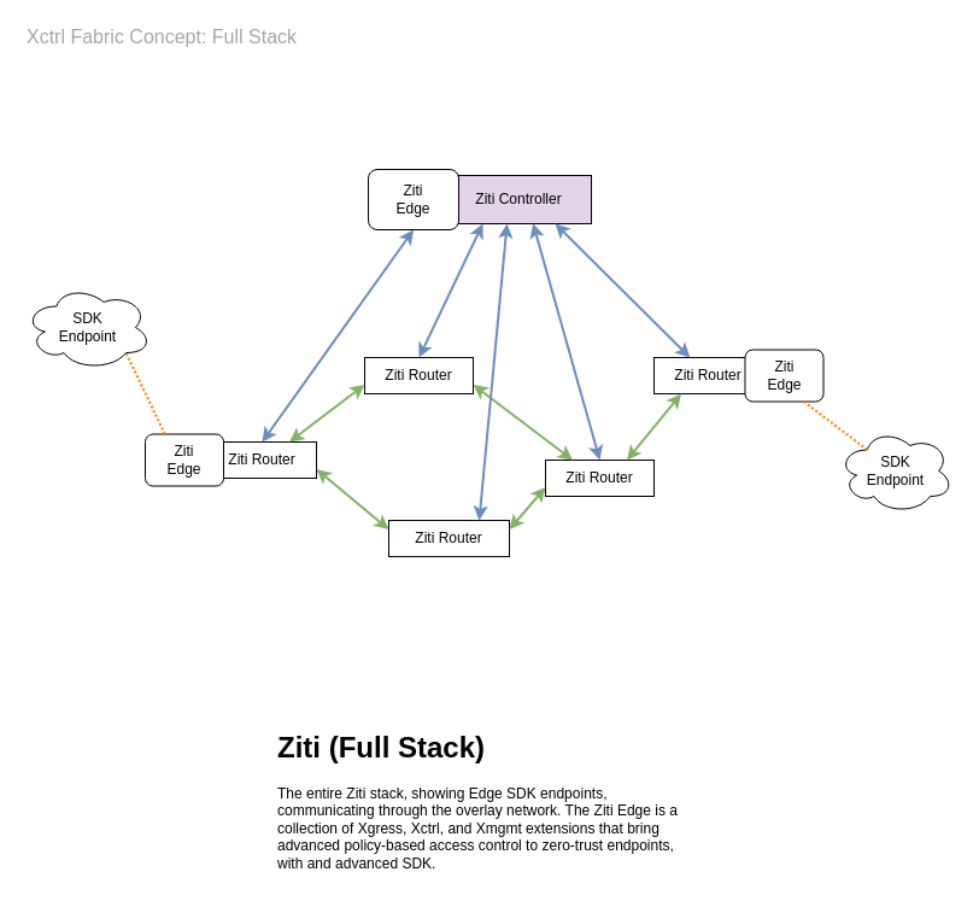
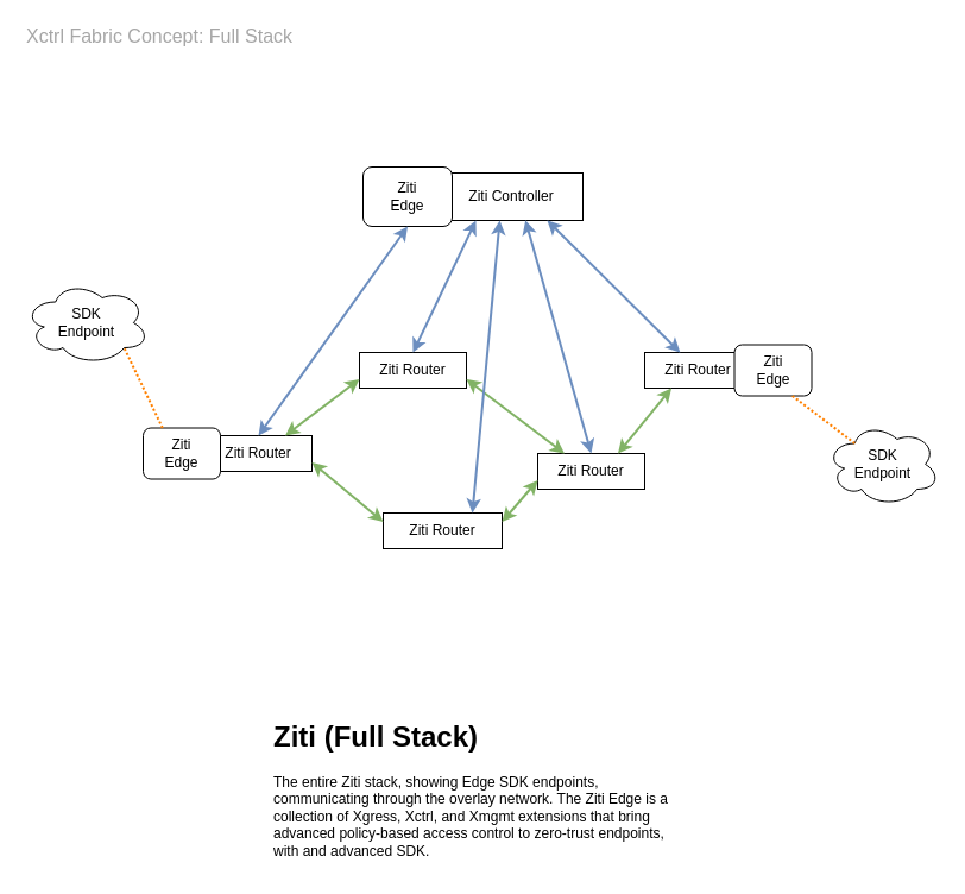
  <mxCell id="0" />
  <mxCell id="1" parent="0" />
  <mxCell id="2" value="&lt;span style=&quot;font-size: 16px&quot;&gt;Xctrl Fabric Concept: Full Stack&lt;br&gt;&lt;/span&gt;" style="text;html=1;strokeColor=none;fillColor=none;align=left;verticalAlign=middle;whiteSpace=wrap;rounded=0;fontColor=#A6A6A6;" vertex="1" parent="1"><mxGeometry x="20" y="20" width="770" height="20" as="geometry" /></mxCell>
  <mxCell id="3" value="Ziti Router" style="rounded=0;whiteSpace=wrap;html=1;" vertex="1" parent="1"><mxGeometry x="172" y="366" width="90" height="30" as="geometry" /></mxCell>
  <mxCell id="4" value="&lt;font color=&quot;#000000&quot;&gt;SDK&lt;br&gt;Endpoint&lt;br&gt;&lt;/font&gt;" style="ellipse;shape=cloud;whiteSpace=wrap;html=1;fontColor=#82B366;" vertex="1" parent="1"><mxGeometry x="20" y="236" width="105" height="70" as="geometry" /></mxCell>
  <mxCell id="5" value="Ziti Router" style="rounded=0;whiteSpace=wrap;html=1;" vertex="1" parent="1"><mxGeometry x="542" y="296" width="90" height="30" as="geometry" /></mxCell>
  <mxCell id="6" value="Ziti Router" style="rounded=0;whiteSpace=wrap;html=1;" vertex="1" parent="1"><mxGeometry x="322" y="431" width="100" height="30" as="geometry" /></mxCell>
  <mxCell id="7" value="Ziti Router" style="rounded=0;whiteSpace=wrap;html=1;" vertex="1" parent="1"><mxGeometry x="452" y="381" width="90" height="30" as="geometry" /></mxCell>
  <mxCell id="8" value="Ziti Router" style="rounded=0;whiteSpace=wrap;html=1;" vertex="1" parent="1"><mxGeometry x="302" y="296" width="90" height="30" as="geometry" /></mxCell>
  <mxCell id="9" value="" style="endArrow=classic;startArrow=classic;html=1;exitX=0;exitY=0.25;exitDx=0;exitDy=0;entryX=1;entryY=0.75;entryDx=0;entryDy=0;fillColor=#d5e8d4;strokeColor=#82B366;strokeWidth=2;" edge="1" parent="1" source="6" target="3"><mxGeometry width="50" height="50" relative="1" as="geometry"><mxPoint x="252" y="396" as="sourcePoint" /><mxPoint x="332" y="326" as="targetPoint" /></mxGeometry></mxCell>
  <mxCell id="10" value="" style="endArrow=classic;startArrow=classic;html=1;exitX=0.25;exitY=0;exitDx=0;exitDy=0;fillColor=#d5e8d4;strokeColor=#82b366;strokeWidth=2;entryX=1;entryY=0.75;entryDx=0;entryDy=0;" edge="1" parent="1" source="7" target="8"><mxGeometry width="50" height="50" relative="1" as="geometry"><mxPoint x="262" y="406" as="sourcePoint" /><mxPoint x="412" y="326" as="targetPoint" /></mxGeometry></mxCell>
  <mxCell id="11" value="" style="endArrow=classic;startArrow=classic;html=1;exitX=1;exitY=0.25;exitDx=0;exitDy=0;entryX=0;entryY=0.75;entryDx=0;entryDy=0;fillColor=#d5e8d4;strokeColor=#82B366;strokeWidth=2;" edge="1" parent="1" source="6" target="7"><mxGeometry width="50" height="50" relative="1" as="geometry"><mxPoint x="272" y="416" as="sourcePoint" /><mxPoint x="352" y="346" as="targetPoint" /></mxGeometry></mxCell>
  <mxCell id="12" value="" style="endArrow=classic;startArrow=classic;html=1;exitX=0.75;exitY=0;exitDx=0;exitDy=0;fillColor=#d5e8d4;strokeColor=#82b366;strokeWidth=2;entryX=0.25;entryY=1;entryDx=0;entryDy=0;" edge="1" parent="1" source="7" target="5"><mxGeometry width="50" height="50" relative="1" as="geometry"><mxPoint x="532" y="436" as="sourcePoint" /><mxPoint x="422" y="336" as="targetPoint" /></mxGeometry></mxCell>
  <mxCell id="13" value="" style="endArrow=classic;startArrow=classic;html=1;exitX=0;exitY=0.75;exitDx=0;exitDy=0;entryX=0.75;entryY=0;entryDx=0;entryDy=0;fillColor=#d5e8d4;strokeColor=#82b366;strokeWidth=2;" edge="1" parent="1" source="8" target="3"><mxGeometry width="50" height="50" relative="1" as="geometry"><mxPoint x="382" y="516" as="sourcePoint" /><mxPoint x="362" y="336" as="targetPoint" /></mxGeometry></mxCell>
  <mxCell id="14" value="&lt;font color=&quot;#000000&quot;&gt;SDK&lt;br&gt;Endpoint&lt;/font&gt;&lt;br&gt;" style="ellipse;shape=cloud;whiteSpace=wrap;html=1;fontColor=#82B366;" vertex="1" parent="1"><mxGeometry x="695" y="355" width="95" height="70" as="geometry" /></mxCell>
- <mxCell id="15" value="Ziti Controller" style="rounded=0;whiteSpace=wrap;html=1;fillColor=#e1d5e7;" vertex="1" parent="1"><mxGeometry x="370" y="145" width="120" height="40" as="geometry" /></mxCell>
+ <mxCell id="15" value="Ziti Controller" style="rounded=0;whiteSpace=wrap;html=1;" vertex="1" parent="1"><mxGeometry x="370" y="145" width="120" height="40" as="geometry" /></mxCell>
  <mxCell id="16" value="Ziti&lt;br&gt;Edge&lt;br&gt;" style="rounded=1;whiteSpace=wrap;html=1;" vertex="1" parent="1"><mxGeometry x="305" y="140" width="75" height="50" as="geometry" /></mxCell>
  <mxCell id="17" value="Ziti&lt;br&gt;Edge&lt;br&gt;" style="rounded=1;whiteSpace=wrap;html=1;" vertex="1" parent="1"><mxGeometry x="120" y="359.5" width="65" height="43" as="geometry" /></mxCell>
  <mxCell id="18" value="" style="endArrow=none;dashed=1;html=1;strokeColor=#FF8000;strokeWidth=2;fontColor=#82B366;exitX=0.25;exitY=0;exitDx=0;exitDy=0;entryX=0.8;entryY=0.8;entryDx=0;entryDy=0;dashPattern=1 1;entryPerimeter=0;" edge="1" parent="1" source="17" target="4"><mxGeometry width="50" height="50" relative="1" as="geometry"><mxPoint x="709" y="344.5" as="sourcePoint" /><mxPoint x="642" y="328.5" as="targetPoint" /></mxGeometry></mxCell>
  <mxCell id="19" value="Ziti&lt;br&gt;Edge&lt;br&gt;" style="rounded=1;whiteSpace=wrap;html=1;" vertex="1" parent="1"><mxGeometry x="617.5" y="289.5" width="65" height="43" as="geometry" /></mxCell>
  <mxCell id="20" value="" style="endArrow=none;dashed=1;html=1;strokeColor=#FF8000;strokeWidth=2;fontColor=#82B366;exitX=0.25;exitY=0.25;exitDx=0;exitDy=0;entryX=0.75;entryY=1;entryDx=0;entryDy=0;dashPattern=1 1;exitPerimeter=0;" edge="1" parent="1" source="14" target="19"><mxGeometry width="50" height="50" relative="1" as="geometry"><mxPoint x="146" y="369.5" as="sourcePoint" /><mxPoint x="114" y="302.5" as="targetPoint" /></mxGeometry></mxCell>
  <mxCell id="21" value="" style="endArrow=classic;startArrow=classic;html=1;exitX=0.5;exitY=1;exitDx=0;exitDy=0;entryX=0.5;entryY=0;entryDx=0;entryDy=0;fillColor=#dae8fc;strokeColor=#6c8ebf;strokeWidth=2;" edge="1" parent="1" source="16" target="3"><mxGeometry width="50" height="50" relative="1" as="geometry"><mxPoint x="529.588" y="-181.912" as="sourcePoint" /><mxPoint x="429.588" y="-301.912" as="targetPoint" /></mxGeometry></mxCell>
  <mxCell id="22" value="" style="endArrow=classic;startArrow=classic;html=1;exitX=0.25;exitY=1;exitDx=0;exitDy=0;entryX=0.5;entryY=0;entryDx=0;entryDy=0;fillColor=#dae8fc;strokeColor=#6c8ebf;strokeWidth=2;" edge="1" parent="1" source="15" target="8"><mxGeometry width="50" height="50" relative="1" as="geometry"><mxPoint x="353" y="200.5" as="sourcePoint" /><mxPoint x="227" y="376.5" as="targetPoint" /></mxGeometry></mxCell>
  <mxCell id="23" value="" style="endArrow=classic;startArrow=classic;html=1;exitX=0.417;exitY=1;exitDx=0;exitDy=0;entryX=0.75;entryY=0;entryDx=0;entryDy=0;fillColor=#dae8fc;strokeColor=#6c8ebf;strokeWidth=2;exitPerimeter=0;" edge="1" parent="1" source="15" target="6"><mxGeometry width="50" height="50" relative="1" as="geometry"><mxPoint x="410" y="195.5" as="sourcePoint" /><mxPoint x="357" y="306.5" as="targetPoint" /></mxGeometry></mxCell>
  <mxCell id="24" value="" style="endArrow=classic;startArrow=classic;html=1;entryX=0.5;entryY=0;entryDx=0;entryDy=0;fillColor=#dae8fc;strokeColor=#6c8ebf;strokeWidth=2;exitX=0.597;exitY=0.994;exitDx=0;exitDy=0;exitPerimeter=0;" edge="1" parent="1" target="7" source="15"><mxGeometry width="50" height="50" relative="1" as="geometry"><mxPoint x="450" y="186.5" as="sourcePoint" /><mxPoint x="367" y="316.5" as="targetPoint" /></mxGeometry></mxCell>
  <mxCell id="25" value="" style="endArrow=classic;startArrow=classic;html=1;exitX=0.75;exitY=1;exitDx=0;exitDy=0;fillColor=#dae8fc;strokeColor=#6c8ebf;strokeWidth=2;" edge="1" parent="1" source="15" target="5"><mxGeometry width="50" height="50" relative="1" as="geometry"><mxPoint x="430" y="215.5" as="sourcePoint" /><mxPoint x="377" y="326.5" as="targetPoint" /></mxGeometry></mxCell>
  <mxCell id="26" value="&lt;h1&gt;Ziti (Full Stack)&lt;/h1&gt;&lt;p&gt;The entire Ziti stack, showing Edge SDK endpoints, communicating through the overlay network. The Ziti Edge is a collection of Xgress, Xctrl, and Xmgmt extensions that bring advanced policy-based access control to zero-trust endpoints, with and advanced SDK.&lt;/p&gt;" style="text;html=1;strokeColor=none;fillColor=none;spacing=5;spacingTop=-20;whiteSpace=wrap;overflow=hidden;rounded=0;" vertex="1" parent="1"><mxGeometry x="225" y="600" width="360" height="130" as="geometry" /></mxCell>
